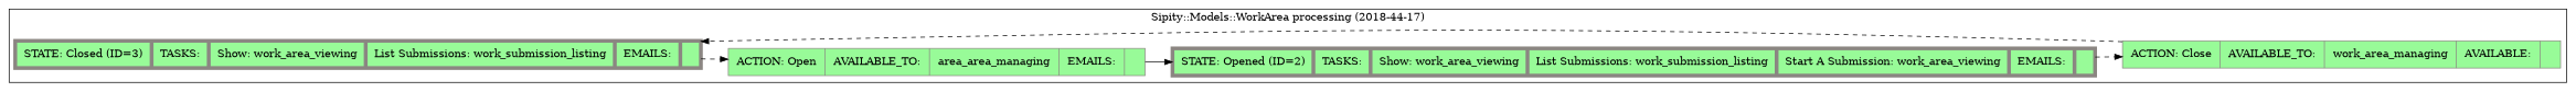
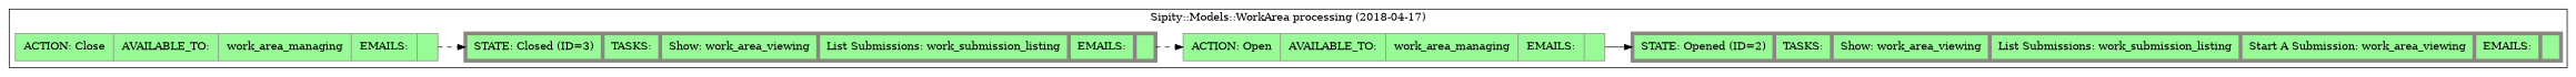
  digraph {
    compound=true
    rankdir=LR
    node [color=seashell4 fillcolor=palegreen margin="0.15, 0.125" penwidth=5 shape=record style=filled]
    edge [style=dashed]
    n1 [label="{ STATE: Closed (ID=3)| TASKS: | Show: work_area_viewing | List Submissions: work_submission_listing | EMAILS: |  }"]
    n2 [label="{ STATE: Opened (ID=2)| TASKS: | Show: work_area_viewing | List Submissions: work_submission_listing | Start A Submission: work_area_viewing | EMAILS: |  }"]
-   n3 [label="{ ACTION: Open | AVAILABLE_TO: | area_area_managing | EMAILS: |  }" penwidth=1]
-   n4 [label="{ ACTION: Close | AVAILABLE_TO: | work_area_managing | AVAILABLE: |  }" penwidth=1]
+   n3 [label="{ ACTION: Open | AVAILABLE_TO: | work_area_managing | EMAILS: |  }" penwidth=1]
+   n4 [label="{ ACTION: Close | AVAILABLE_TO: | work_area_managing | EMAILS: |  }" penwidth=1]
    subgraph cluster_1 {
-     label="Sipity::Models::WorkArea processing (2018-44-17)"
+     label="Sipity::Models::WorkArea processing (2018-04-17)"
      subgraph sub_2 {
        label=States
        n1
        n2
      }
      subgraph sub_3 {
        label=Actions
        n3
        n4
      }
    }
    n1 -> n3
-   n2 -> n4
    n3 -> n2 [style=solid]
    n4 -> n1
  }
